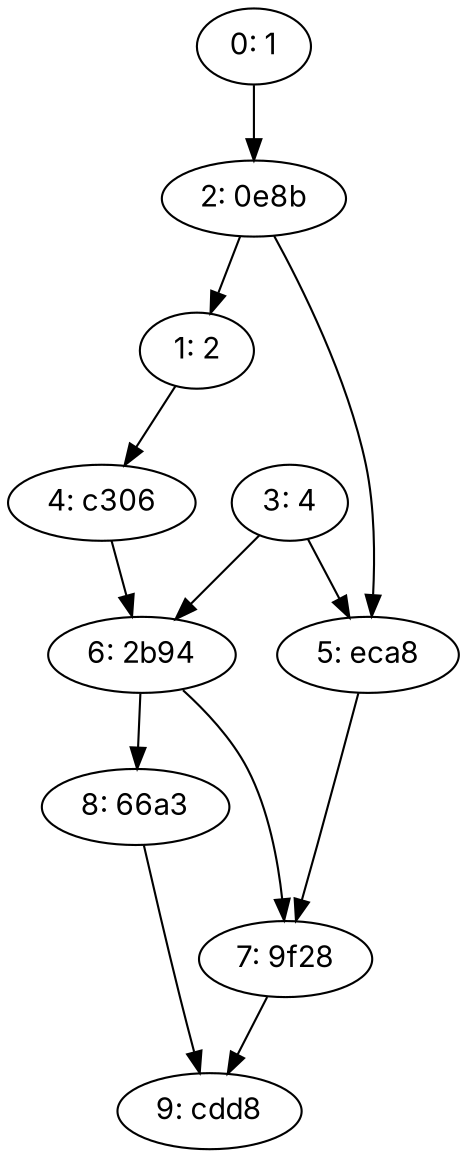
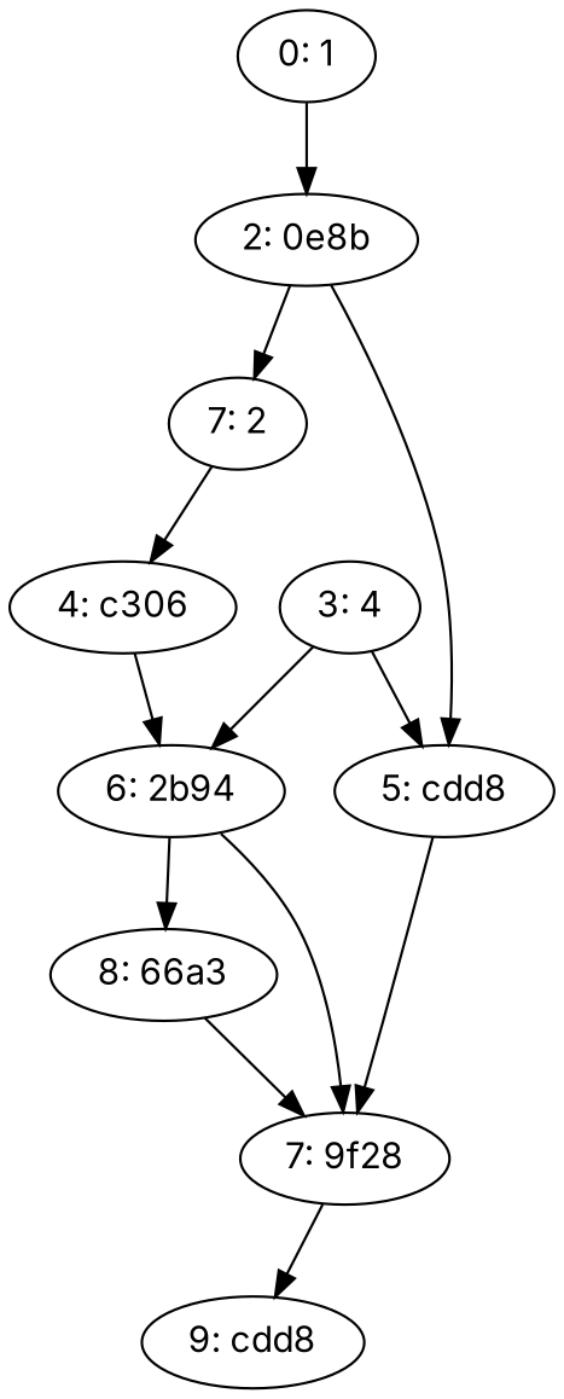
  digraph {
    fontname=Inter
    node [fontname=Inter rank=2]
    edge [fontname=Inter]
    "0: 1" [rank=1]
    "2: 0e8b"
-   "1: 2" [rank=1]
-   "5: eca8" [rank=3]
+   "1: 2" [rank=1 label="7: 2"]
+   "5: eca8" [rank=3 label="5: cdd8"]
    "4: c306"
    "6: 2b94" [rank=3]
    "7: 9f28" [rank=4]
    "3: 4"
    "8: 66a3" [rank=4]
    "9: cdd8" [rank=5]
    "0: 1" -> "2: 0e8b"
    "2: 0e8b" -> "1: 2"
    "2: 0e8b" -> "5: eca8"
    "1: 2" -> "4: c306"
    "5: eca8" -> "7: 9f28"
    "4: c306" -> "6: 2b94"
    "6: 2b94" -> "7: 9f28"
    "6: 2b94" -> "8: 66a3"
    "7: 9f28" -> "9: cdd8"
    "3: 4" -> "5: eca8"
    "3: 4" -> "6: 2b94"
-   "8: 66a3" -> "9: cdd8"
+   "8: 66a3" -> "7: 9f28"
  }
